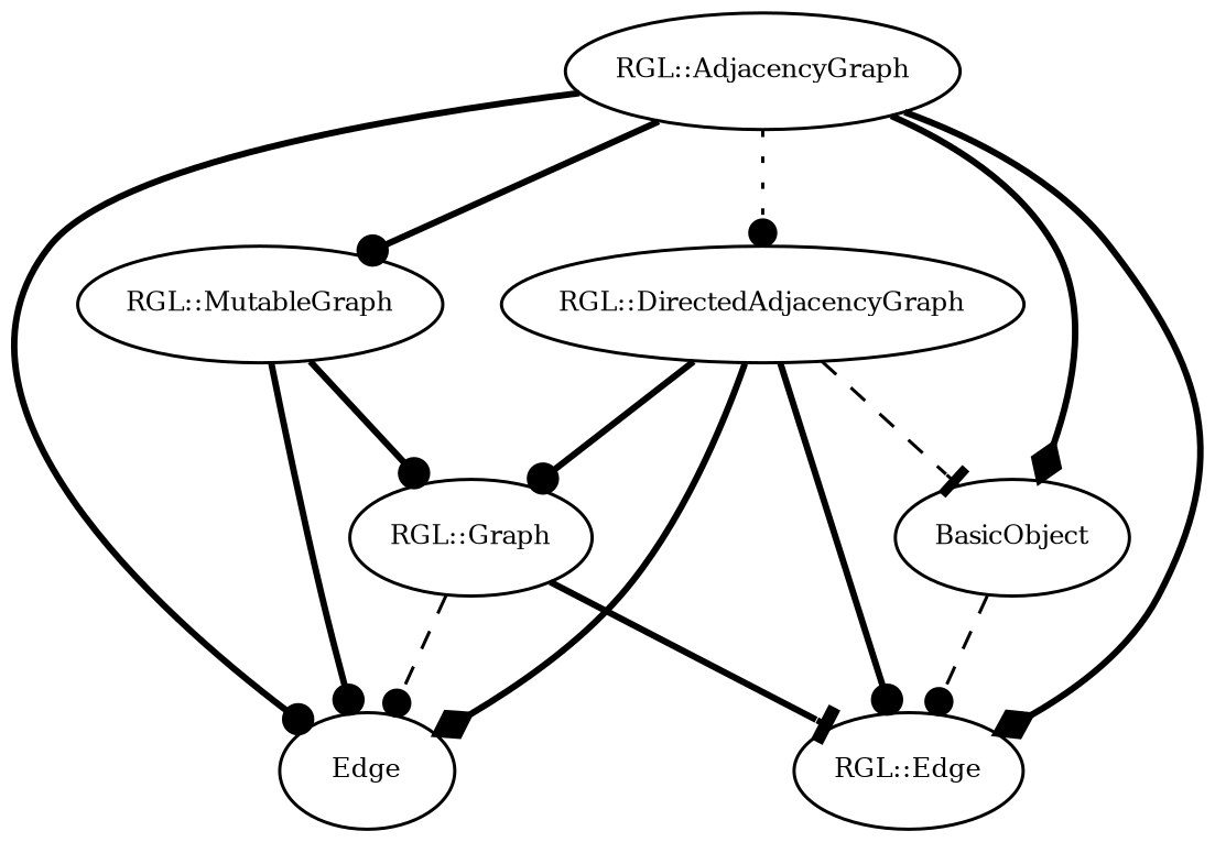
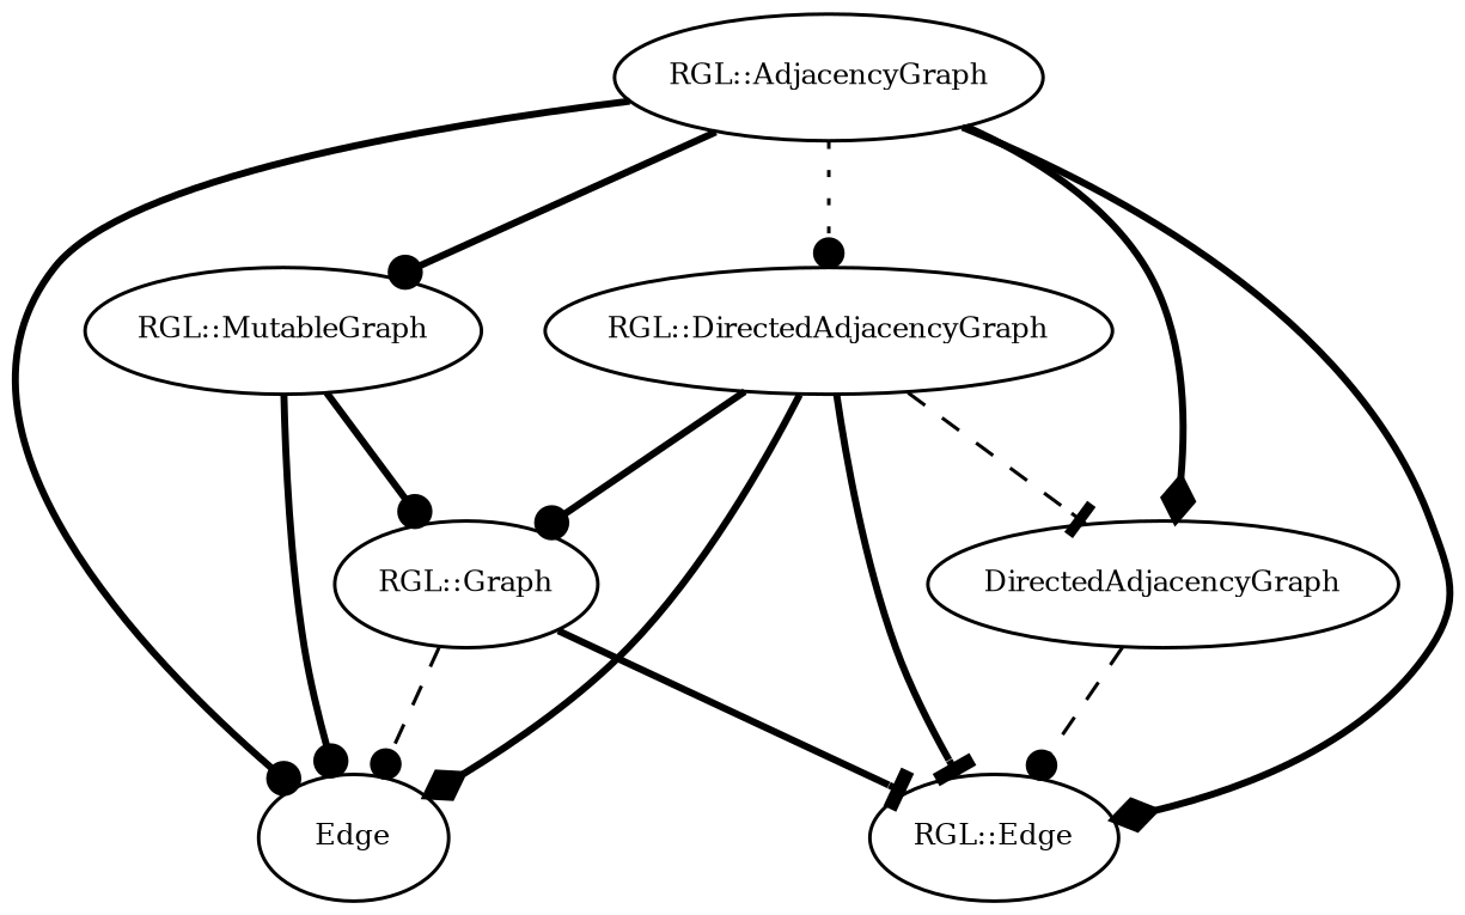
  digraph {
    node [fontsize=8]
    edge [arrowhead=dot fontsize=8 style=bold]
    n1 [label="Edge"]
-   n2 [label=BasicObject]
+   n2 [label=DirectedAdjacencyGraph]
    n3 [label="RGL::Edge"]
    n4 [label="RGL::MutableGraph"]
    n5 [label="RGL::Graph"]
    n6 [label="RGL::AdjacencyGraph"]
    n7 [label="RGL::DirectedAdjacencyGraph"]
    n2 -> n3 [style=dashed]
    n4 -> n1
    n4 -> n5
    n5 -> n1 [style=dashed]
    n5 -> n3 [arrowhead=tee]
    n6 -> n1
    n6 -> n2 [arrowhead=diamond]
    n6 -> n3 [arrowhead=diamond]
    n6 -> n4
    n6 -> n7 [style=dotted]
    n7 -> n1 [arrowhead=diamond]
    n7 -> n2 [arrowhead=tee style=dashed]
-   n7 -> n3
+   n7 -> n3 [arrowhead=tee]
    n7 -> n5
  }
